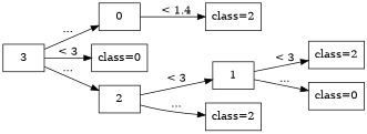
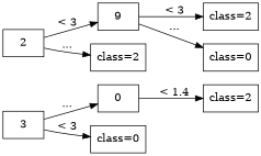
  digraph {
    rankdir=LR
    node [shape=box]
    n1 [label=0]
    n2 [label="class=2"]
    n3 [label=3]
    n4 [label="class=0"]
    n5 [label=2]
-   n6 [label=1]
+   n6 [label=9]
    n7 [label="class=2"]
    n8 [label="class=2"]
    n9 [label="class=0"]
    n1 -> n2 [label="< 1.4"]
    n3 -> n1 [label="..."]
    n3 -> n4 [label="< 3"]
-   n3 -> n5 [label="..."]
    n5 -> n6 [label="< 3"]
    n5 -> n7 [label="..."]
    n6 -> n8 [label="< 3"]
    n6 -> n9 [label="..."]
  }
